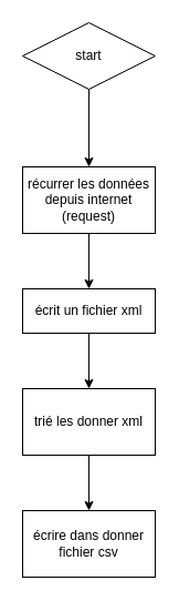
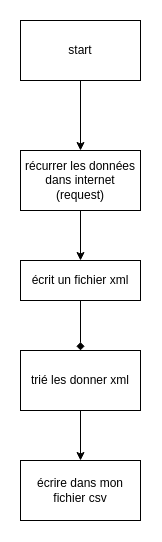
  <mxCell id="0" />
  <mxCell id="1" parent="0" />
  <mxCell id="2" style="edgeStyle=none;html=1;exitX=0.5;exitY=1;exitDx=0;exitDy=0;entryX=0.5;entryY=0;entryDx=0;entryDy=0;" edge="1" parent="1" source="3" target="6"><mxGeometry relative="1" as="geometry" /></mxCell>
- <mxCell id="3" value="start" style="rhombus;whiteSpace=wrap;html=1;" vertex="1" parent="1"><mxGeometry x="20" y="20" width="120" height="60" as="geometry" /></mxCell>
- <mxCell id="4" value="écrire dans donner fichier csv" style="rounded=0;whiteSpace=wrap;html=1;" vertex="1" parent="1"><mxGeometry x="20" y="460" width="120" height="60" as="geometry" /></mxCell>
+ <mxCell id="3" value="start" style="rounded=0;whiteSpace=wrap;html=1;" vertex="1" parent="1"><mxGeometry x="20" y="20" width="120" height="60" as="geometry" /></mxCell>
+ <mxCell id="4" value="écrire dans mon fichier csv" style="rounded=0;whiteSpace=wrap;html=1;" vertex="1" parent="1"><mxGeometry x="20" y="460" width="120" height="60" as="geometry" /></mxCell>
  <mxCell id="5" style="edgeStyle=none;html=1;exitX=0.5;exitY=1;exitDx=0;exitDy=0;entryX=0.5;entryY=0;entryDx=0;entryDy=0;" edge="1" parent="1" source="6" target="10"><mxGeometry relative="1" as="geometry" /></mxCell>
- <mxCell id="6" value="récurrer les données depuis internet&lt;br&gt;(request)" style="rounded=0;whiteSpace=wrap;html=1;" vertex="1" parent="1"><mxGeometry x="20" y="150" width="120" height="60" as="geometry" /></mxCell>
+ <mxCell id="6" value="récurrer les données dans internet&lt;br&gt;(request)" style="rounded=0;whiteSpace=wrap;html=1;" vertex="1" parent="1"><mxGeometry x="20" y="150" width="120" height="60" as="geometry" /></mxCell>
  <mxCell id="7" style="edgeStyle=none;html=1;exitX=0.5;exitY=1;exitDx=0;exitDy=0;entryX=0.5;entryY=0;entryDx=0;entryDy=0;" edge="1" parent="1" source="8" target="4"><mxGeometry relative="1" as="geometry" /></mxCell>
  <mxCell id="8" value="trié les donner xml" style="rounded=0;whiteSpace=wrap;html=1;" vertex="1" parent="1"><mxGeometry x="20" y="350" width="120" height="60" as="geometry" /></mxCell>
- <mxCell id="9" style="edgeStyle=none;html=1;exitX=0.5;exitY=1;exitDx=0;exitDy=0;entryX=0.5;entryY=0;entryDx=0;entryDy=0;" edge="1" parent="1" source="10" target="8"><mxGeometry relative="1" as="geometry" /></mxCell>
+ <mxCell id="9" style="edgeStyle=none;html=1;exitX=0.5;exitY=1;exitDx=0;exitDy=0;entryX=0.5;entryY=0;entryDx=0;entryDy=0;endArrow=diamond;" edge="1" parent="1" source="10" target="8"><mxGeometry relative="1" as="geometry" /></mxCell>
  <mxCell id="10" value="écrit un fichier xml" style="whiteSpace=wrap;html=1;" vertex="1" parent="1"><mxGeometry x="20" y="260" width="120" height="40" as="geometry" /></mxCell>
